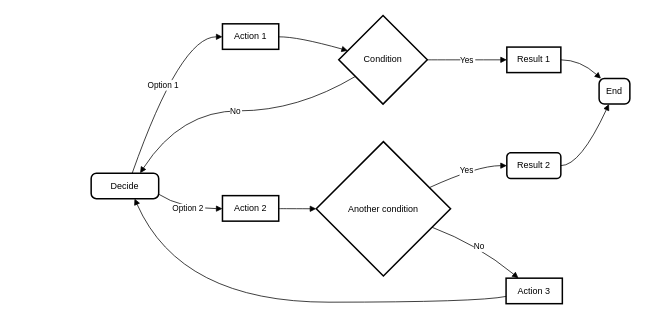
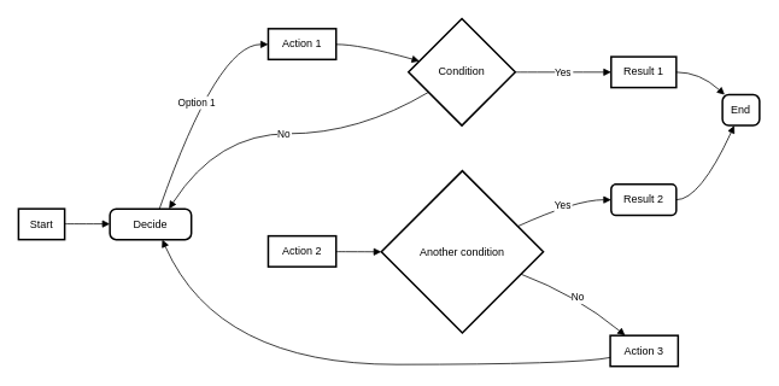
  <mxCell id="0" />
  <mxCell id="1" parent="0" />
+ <mxCell id="2" value="Start" style="whiteSpace=wrap;strokeWidth=2;" vertex="1" parent="1"><mxGeometry y="230" width="51" height="34" as="geometry" x="20" /></mxCell>
  <mxCell id="3" value="Decide" style="rounded=1;absoluteArcSize=1;arcSize=14;whiteSpace=wrap;strokeWidth=2;" vertex="1" parent="1"><mxGeometry x="121" y="230" width="90" height="34" as="geometry" /></mxCell>
  <mxCell id="4" value="Action 1" style="whiteSpace=wrap;strokeWidth=2;" vertex="1" parent="1"><mxGeometry x="296" y="31" width="75" height="34" as="geometry" /></mxCell>
  <mxCell id="5" value="Action 2" style="whiteSpace=wrap;strokeWidth=2;" vertex="1" parent="1"><mxGeometry x="296" y="260" width="75" height="34" as="geometry" /></mxCell>
  <mxCell id="6" value="Condition" style="rhombus;strokeWidth=2;whiteSpace=wrap;" vertex="1" parent="1"><mxGeometry x="451" width="118" height="118" as="geometry" y="20" /></mxCell>
  <mxCell id="7" value="Result 1" style="whiteSpace=wrap;strokeWidth=2;" vertex="1" parent="1"><mxGeometry x="675" y="62" width="72" height="34" as="geometry" /></mxCell>
  <mxCell id="8" value="End" style="rounded=1;absoluteArcSize=1;arcSize=14;whiteSpace=wrap;strokeWidth=2;" vertex="1" parent="1"><mxGeometry x="798" y="104" width="41" height="34" as="geometry" /></mxCell>
  <mxCell id="9" value="Another condition" style="rhombus;strokeWidth=2;whiteSpace=wrap;" vertex="1" parent="1"><mxGeometry x="421" y="188" width="179" height="179" as="geometry" /></mxCell>
  <mxCell id="10" value="Result 2" style="whiteSpace=wrap;strokeWidth=2;rounded=1;" vertex="1" parent="1"><mxGeometry x="675" y="203" width="72" height="34" as="geometry" /></mxCell>
  <mxCell id="11" value="Action 3" style="whiteSpace=wrap;strokeWidth=2;" vertex="1" parent="1"><mxGeometry x="674" y="370" width="75" height="34" as="geometry" /></mxCell>
+ <mxCell id="12" value="" style="curved=1;startArrow=none;endArrow=block;exitX=0.99;exitY=0.49;entryX=-0.01;entryY=0.49;" edge="1" parent="1" source="2" target="3"><mxGeometry relative="1" as="geometry"><Array as="points" /></mxGeometry></mxCell>
  <mxCell id="13" value="Option 1" style="curved=1;startArrow=none;endArrow=block;exitX=0.61;exitY=-0.01;entryX=0;entryY=0.51;" edge="1" parent="1" source="3" target="4"><mxGeometry relative="1" as="geometry"><Array as="points"><mxPoint x="240" y="48" /></Array></mxGeometry></mxCell>
- <mxCell id="14" value="Option 2" style="curved=1;startArrow=none;endArrow=block;exitX=0.99;exitY=0.82;entryX=0;entryY=0.51;" edge="1" parent="1" source="3" target="5"><mxGeometry relative="1" as="geometry"><Array as="points"><mxPoint x="240" y="277" /></Array></mxGeometry></mxCell>
  <mxCell id="15" value="" style="curved=1;startArrow=none;endArrow=block;exitX=0.99;exitY=0.51;entryX=0;entryY=0.37;" edge="1" parent="1" source="4" target="6"><mxGeometry relative="1" as="geometry"><Array as="points"><mxPoint x="396" y="48" /></Array></mxGeometry></mxCell>
  <mxCell id="16" value="Yes" style="curved=1;startArrow=none;endArrow=block;exitX=1;exitY=0.5;entryX=0;entryY=0.5;" edge="1" parent="1" source="6" target="7"><mxGeometry relative="1" as="geometry"><Array as="points" /></mxGeometry></mxCell>
  <mxCell id="17" value="No" style="curved=1;startArrow=none;endArrow=block;exitX=0;exitY=0.8;entryX=0.73;entryY=-0.01;" edge="1" parent="1" source="6" target="3"><mxGeometry relative="1" as="geometry"><Array as="points"><mxPoint x="396" y="147" /><mxPoint x="240" y="147" /></Array></mxGeometry></mxCell>
  <mxCell id="18" value="" style="curved=1;startArrow=none;endArrow=block;exitX=1;exitY=0.5;entryX=0.06;entryY=0;" edge="1" parent="1" source="7" target="8"><mxGeometry relative="1" as="geometry"><Array as="points"><mxPoint x="773" y="79" /></Array></mxGeometry></mxCell>
  <mxCell id="19" value="" style="curved=1;startArrow=none;endArrow=block;exitX=0.99;exitY=0.51;entryX=0;entryY=0.5;" edge="1" parent="1" source="5" target="9"><mxGeometry relative="1" as="geometry"><Array as="points" /></mxGeometry></mxCell>
  <mxCell id="20" value="Yes" style="curved=1;startArrow=none;endArrow=block;exitX=1;exitY=0.27;entryX=0;entryY=0.5;" edge="1" parent="1" source="9" target="10"><mxGeometry relative="1" as="geometry"><Array as="points"><mxPoint x="636" y="220" /></Array></mxGeometry></mxCell>
  <mxCell id="21" value="No" style="curved=1;startArrow=none;endArrow=block;exitX=1;exitY=0.69;entryX=0.22;entryY=0;" edge="1" parent="1" source="9" target="11"><mxGeometry relative="1" as="geometry"><Array as="points"><mxPoint x="636" y="325" /></Array></mxGeometry></mxCell>
  <mxCell id="22" value="" style="curved=1;startArrow=none;endArrow=block;exitX=-0.01;exitY=0.72;entryX=0.64;entryY=0.99;" edge="1" parent="1" source="11" target="3"><mxGeometry relative="1" as="geometry"><Array as="points"><mxPoint x="636" y="402" /><mxPoint x="240" y="402" /></Array></mxGeometry></mxCell>
  <mxCell id="23" value="" style="curved=1;startArrow=none;endArrow=block;exitX=1;exitY=0.5;entryX=0.32;entryY=1;" edge="1" parent="1" source="10" target="8"><mxGeometry relative="1" as="geometry"><Array as="points"><mxPoint x="773" y="220" /></Array></mxGeometry></mxCell>
